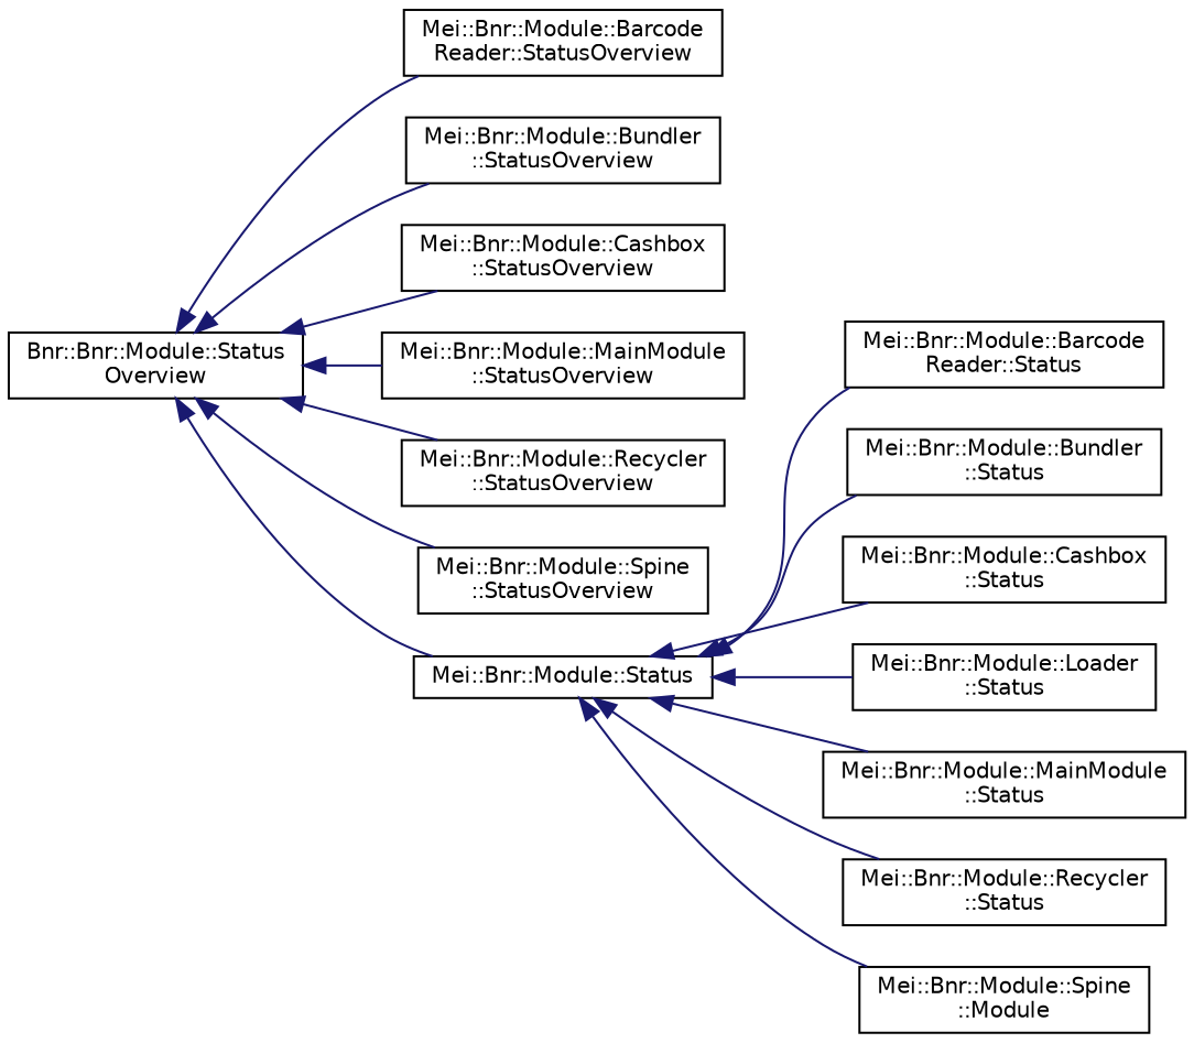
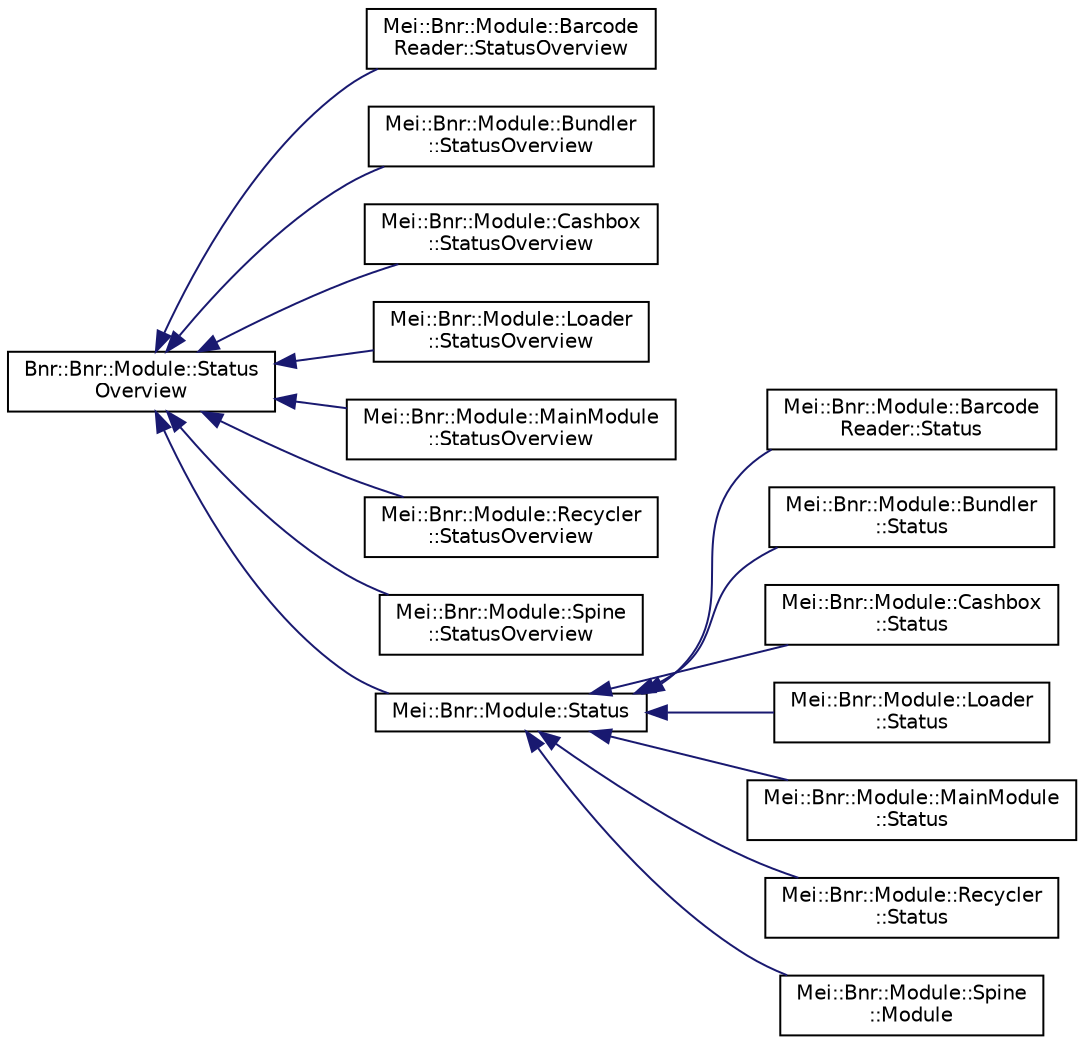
  digraph {
    fontname="DejaVu Sans"
    rankdir=LR
    node [color=black fillcolor=white fontname="DejaVu Sans" fontsize=10 shape=record style=filled]
    edge [color=midnightblue dir=back fontname="DejaVu Sans" fontsize=10 labelfontname=Helvetica labelfontsize=10 style=solid]
    n1 [height=0.2 label="Bnr::Bnr::Module::Status\lOverview" width=0.4]
    n2 [height=0.2 label="Mei::Bnr::Module::Barcode\lReader::StatusOverview" width=0.4]
    n3 [height=0.2 label="Mei::Bnr::Module::Bundler\l::StatusOverview" width=0.4]
    n4 [height=0.2 label="Mei::Bnr::Module::Cashbox\l::StatusOverview" width=0.4]
+   n5 [height=0.2 label="Mei::Bnr::Module::Loader\l::StatusOverview" width=0.4]
    n6 [height=0.2 label="Mei::Bnr::Module::MainModule\l::StatusOverview" width=0.4]
    n7 [height=0.2 label="Mei::Bnr::Module::Recycler\l::StatusOverview" width=0.4]
    n8 [height=0.2 label="Mei::Bnr::Module::Spine\l::StatusOverview" width=0.4]
    n9 [height=0.2 label="Mei::Bnr::Module::Status" width=0.4]
    n10 [height=0.2 label="Mei::Bnr::Module::Barcode\lReader::Status" width=0.4]
    n11 [height=0.2 label="Mei::Bnr::Module::Bundler\l::Status" width=0.4]
    n12 [height=0.2 label="Mei::Bnr::Module::Cashbox\l::Status" width=0.4]
    n13 [height=0.2 label="Mei::Bnr::Module::Loader\l::Status" width=0.4]
    n14 [height=0.2 label="Mei::Bnr::Module::MainModule\l::Status" width=0.4]
    n15 [height=0.2 label="Mei::Bnr::Module::Recycler\l::Status" width=0.4]
    n16 [height=0.2 label="Mei::Bnr::Module::Spine\l::Module" width=0.4]
    n1 -> n2
    n1 -> n3
    n1 -> n4
+   n1 -> n5
    n1 -> n6
    n1 -> n7
    n1 -> n8
    n1 -> n9
    n9 -> n10
    n9 -> n11
    n9 -> n12
    n9 -> n13
    n9 -> n14
    n9 -> n15
    n9 -> n16
  }
